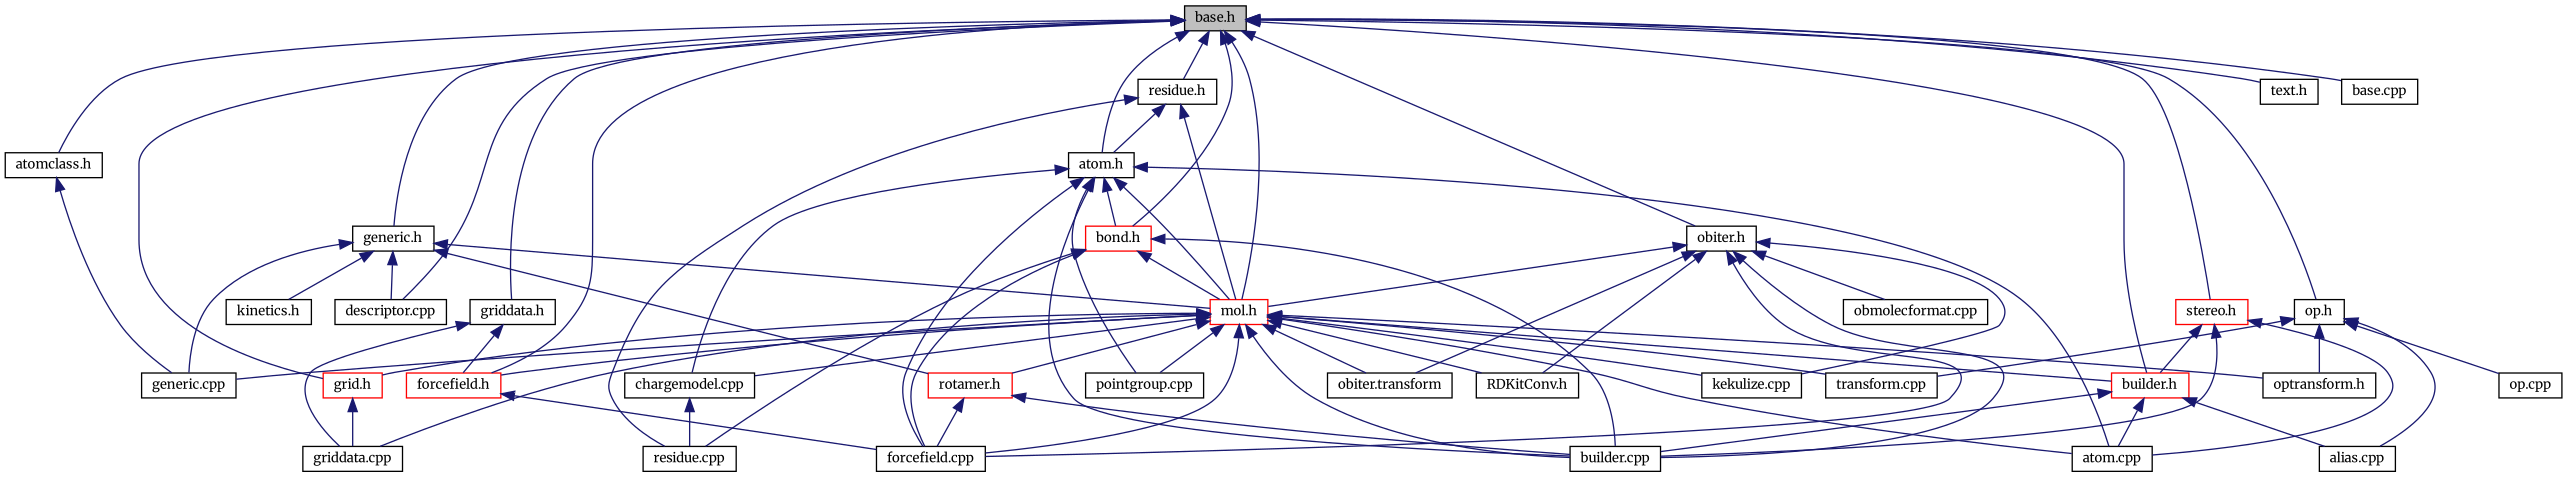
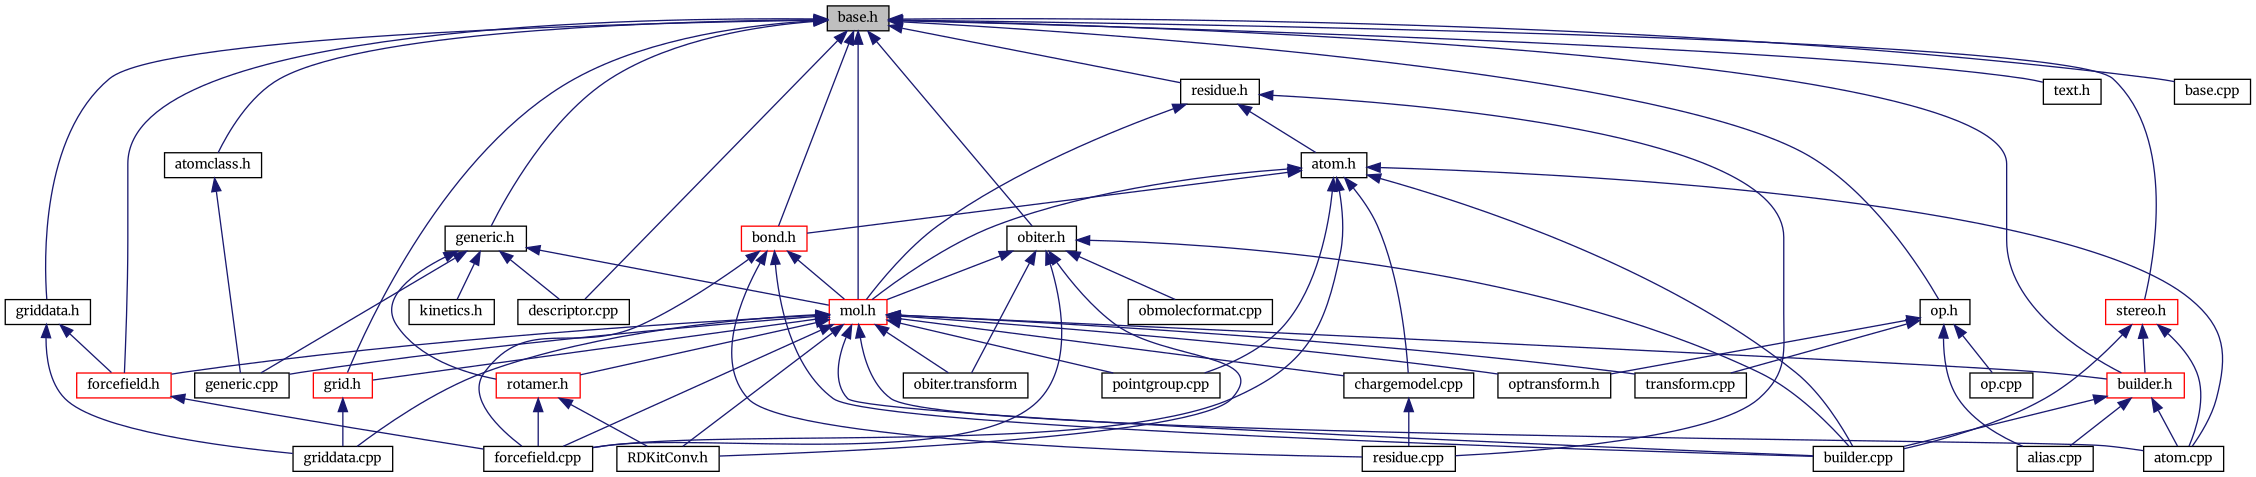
  digraph {
    fontname=Merriweather
    node [color=black fillcolor=white fontname=Merriweather fontsize=10 shape=record style=filled]
    edge [color=midnightblue dir=back fontname=Merriweather fontsize=10 labelfontname=FreeSans labelfontsize=10 style=solid]
    n1 [fillcolor=grey75 fontcolor=black height=0.2 label="base.h" width=0.4]
    n2 [height=0.2 label="atom.h" width=0.4]
    n3 [color=red height=0.2 label="bond.h" width=0.4]
    n4 [color=red height=0.2 label="mol.h" width=0.4]
    n5 [color=red height=0.2 label="builder.h" width=0.4]
    n6 [color=red height=0.2 label="forcefield.h" width=0.4]
    n7 [color=red height=0.2 label="grid.h" width=0.4]
    n8 [height=0.2 label="atomclass.h" width=0.4]
    n9 [height=0.2 label="generic.h" width=0.4]
    n10 [height=0.2 label="descriptor.cpp" width=0.4]
    n11 [height=0.2 label="griddata.h" width=0.4]
    n12 [height=0.2 label="obiter.h" width=0.4]
    n13 [height=0.2 label="op.h" width=0.4]
    n14 [height=0.2 label="residue.h" width=0.4]
    n15 [height=0.2 label="text.h" width=0.4]
    n16 [color=red height=0.2 label="stereo.h" width=0.4]
    n17 [height=0.2 label="base.cpp" width=0.4]
    n18 [height=0.2 label="atom.cpp" width=0.4]
    n19 [height=0.2 label="builder.cpp" width=0.4]
    n20 [height=0.2 label="forcefield.cpp" width=0.4]
    n21 [height=0.2 label="chargemodel.cpp" width=0.4]
    n22 [height=0.2 label="pointgroup.cpp" width=0.4]
    n23 [height=0.2 label="residue.cpp" width=0.4]
    n24 [height=0.2 label="griddata.cpp" width=0.4]
    n25 [height=0.2 label="optransform.h" width=0.4]
    n26 [color=red height=0.2 label="rotamer.h" width=0.4]
    n27 [height=0.2 label="generic.cpp" width=0.4]
-   n28 [height=0.2 label="kekulize.cpp" width=0.4]
    n29 [height=0.2 label="obiter.transform" width=0.4]
    n30 [height=0.2 label="transform.cpp" width=0.4]
    n31 [height=0.2 label="RDKitConv.h" width=0.4]
    n32 [height=0.2 label="alias.cpp" width=0.4]
    n33 [height=0.2 label="kinetics.h" width=0.4]
    n34 [height=0.2 label="obmolecformat.cpp" width=0.4]
    n35 [height=0.2 label="op.cpp" width=0.4]
-   n1 -> n2
    n1 -> n3
    n1 -> n4
    n1 -> n5
    n1 -> n6
    n1 -> n7
    n1 -> n8
    n1 -> n9
    n1 -> n10
    n1 -> n11
    n1 -> n12
    n1 -> n13
    n1 -> n14
    n1 -> n15
    n1 -> n16
    n1 -> n17
    n2 -> n3
    n2 -> n4
    n2 -> n18
    n2 -> n19
    n2 -> n20
    n2 -> n21
    n2 -> n22
    n3 -> n4
    n3 -> n19
    n3 -> n20
    n3 -> n23
    n4 -> n5
    n4 -> n6
    n4 -> n7
    n4 -> n18
    n4 -> n19
    n4 -> n20
    n4 -> n21
    n4 -> n22
    n4 -> n24
    n4 -> n25
    n4 -> n26
    n4 -> n27
-   n4 -> n28
    n4 -> n29
    n4 -> n30
    n4 -> n31
    n5 -> n18
    n5 -> n19
    n5 -> n32
    n6 -> n20
    n7 -> n24
    n8 -> n27
    n9 -> n4
    n9 -> n10
    n9 -> n26
    n9 -> n27
    n9 -> n33
    n11 -> n6
    n11 -> n24
    n12 -> n4
    n12 -> n19
    n12 -> n20
-   n12 -> n28
    n12 -> n29
    n12 -> n31
    n12 -> n34
    n13 -> n25
    n13 -> n30
    n13 -> n32
    n13 -> n35
    n14 -> n2
    n14 -> n4
    n14 -> n23
    n16 -> n5
    n16 -> n18
    n16 -> n19
    n21 -> n23
-   n26 -> n19
+   n26 -> n31
    n26 -> n20
  }
